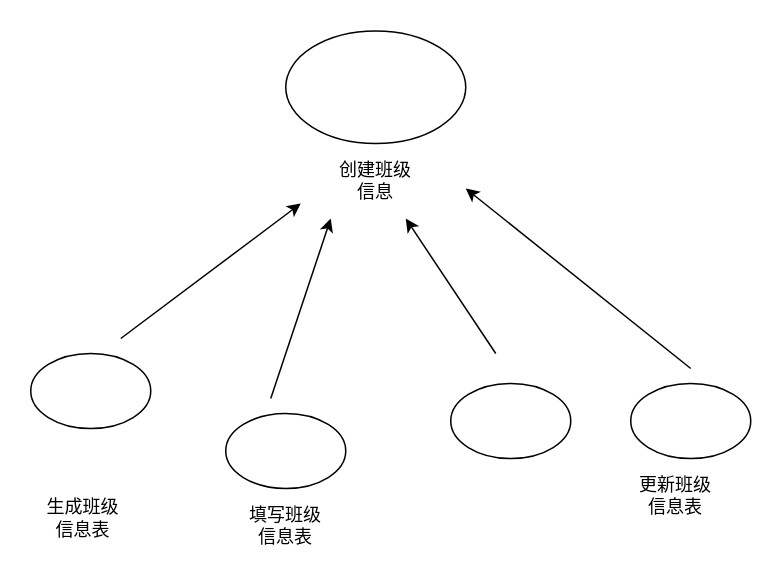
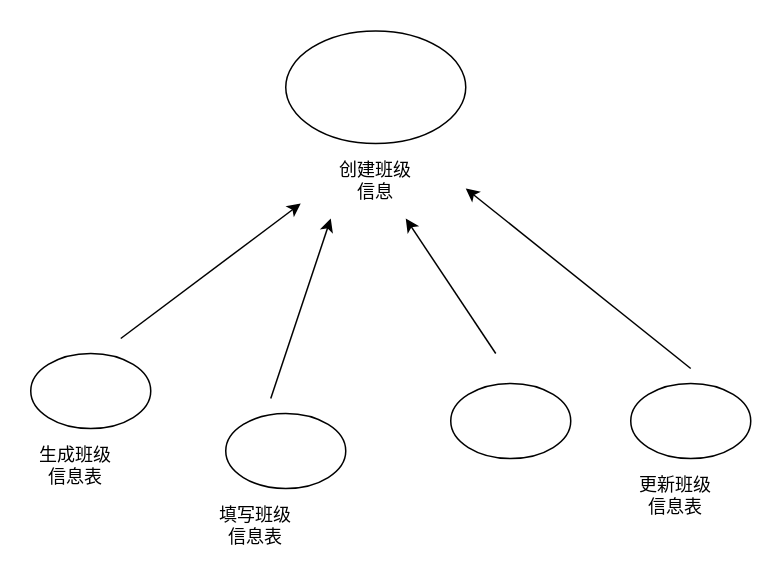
  <mxCell id="0" />
  <mxCell id="1" parent="0" />
  <mxCell id="2" value="" style="ellipse;whiteSpace=wrap;html=1;" parent="1" vertex="1"><mxGeometry x="190" y="20" width="120" height="75" as="geometry" /></mxCell>
  <mxCell id="3" value="创建班级信息" style="text;html=1;strokeColor=none;fillColor=none;align=center;verticalAlign=middle;whiteSpace=wrap;rounded=0;" parent="1" vertex="1"><mxGeometry x="220" y="105" width="60" height="30" as="geometry" /></mxCell>
  <mxCell id="4" value="" style="ellipse;whiteSpace=wrap;html=1;" parent="1" vertex="1"><mxGeometry x="20" y="235" width="80" height="50" as="geometry" /></mxCell>
  <mxCell id="5" value="" style="ellipse;whiteSpace=wrap;html=1;" parent="1" vertex="1"><mxGeometry x="150" y="275" width="80" height="50" as="geometry" /></mxCell>
  <mxCell id="6" value="" style="ellipse;whiteSpace=wrap;html=1;" parent="1" vertex="1"><mxGeometry x="300" y="255" width="80" height="50" as="geometry" /></mxCell>
  <mxCell id="7" value="" style="ellipse;whiteSpace=wrap;html=1;" parent="1" vertex="1"><mxGeometry x="420" y="255" width="80" height="50" as="geometry" /></mxCell>
- <mxCell id="8" value="生成班级信息表" style="text;html=1;strokeColor=none;fillColor=none;align=center;verticalAlign=middle;whiteSpace=wrap;rounded=0;" parent="1" vertex="1"><mxGeometry x="25" y="330" width="60" height="30" as="geometry" /></mxCell>
- <mxCell id="9" value="填写班级信息表" style="text;html=1;strokeColor=none;fillColor=none;align=center;verticalAlign=middle;whiteSpace=wrap;rounded=0;" parent="1" vertex="1"><mxGeometry x="160" y="335" width="60" height="30" as="geometry" /></mxCell>
+ <mxCell id="8" value="生成班级信息表" style="text;html=1;strokeColor=none;fillColor=none;align=center;verticalAlign=middle;whiteSpace=wrap;rounded=0;" parent="1" vertex="1"><mxGeometry x="20" y="295" width="60" height="30" as="geometry" /></mxCell>
+ <mxCell id="9" value="填写班级信息表" style="text;html=1;strokeColor=none;fillColor=none;align=center;verticalAlign=middle;whiteSpace=wrap;rounded=0;" parent="1" vertex="1"><mxGeometry x="140" y="335" width="60" height="30" as="geometry" /></mxCell>
  <mxCell id="10" value="更新班级信息表" style="text;html=1;strokeColor=none;fillColor=none;align=center;verticalAlign=middle;whiteSpace=wrap;rounded=0;" parent="1" vertex="1"><mxGeometry x="420" y="315" width="60" height="30" as="geometry" /></mxCell>
  <mxCell id="11" value="" style="endArrow=classic;html=1;rounded=0;" parent="1" edge="1"><mxGeometry width="50" height="50" relative="1" as="geometry"><mxPoint x="80" y="225" as="sourcePoint" /><mxPoint x="200" y="135" as="targetPoint" /></mxGeometry></mxCell>
  <mxCell id="12" value="" style="endArrow=classic;html=1;rounded=0;" parent="1" edge="1"><mxGeometry width="50" height="50" relative="1" as="geometry"><mxPoint x="180" y="265" as="sourcePoint" /><mxPoint x="220" y="145" as="targetPoint" /></mxGeometry></mxCell>
  <mxCell id="13" value="" style="endArrow=classic;html=1;rounded=0;" parent="1" edge="1"><mxGeometry width="50" height="50" relative="1" as="geometry"><mxPoint x="330" y="235" as="sourcePoint" /><mxPoint x="270" y="145" as="targetPoint" /></mxGeometry></mxCell>
  <mxCell id="14" value="" style="endArrow=classic;html=1;rounded=0;" parent="1" edge="1"><mxGeometry width="50" height="50" relative="1" as="geometry"><mxPoint x="460" y="245" as="sourcePoint" /><mxPoint x="310" y="125" as="targetPoint" /></mxGeometry></mxCell>
